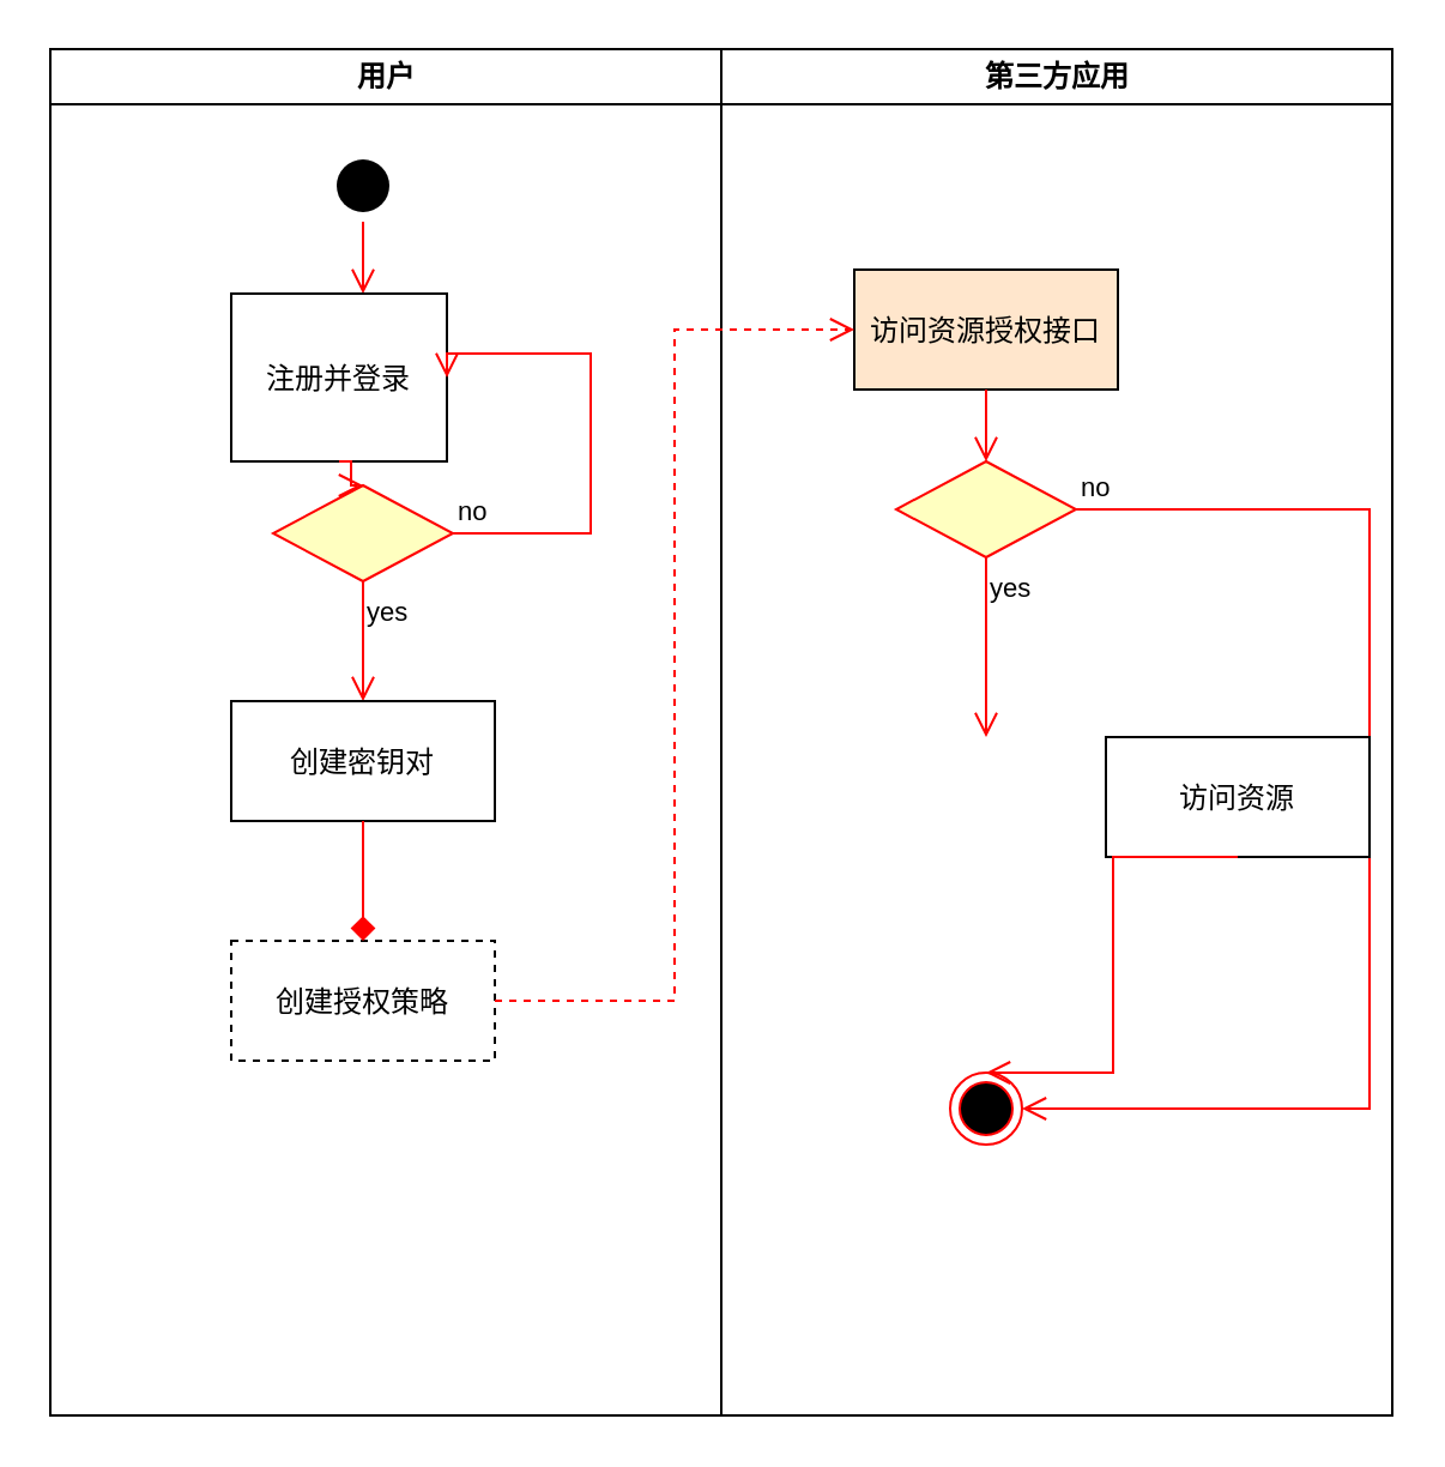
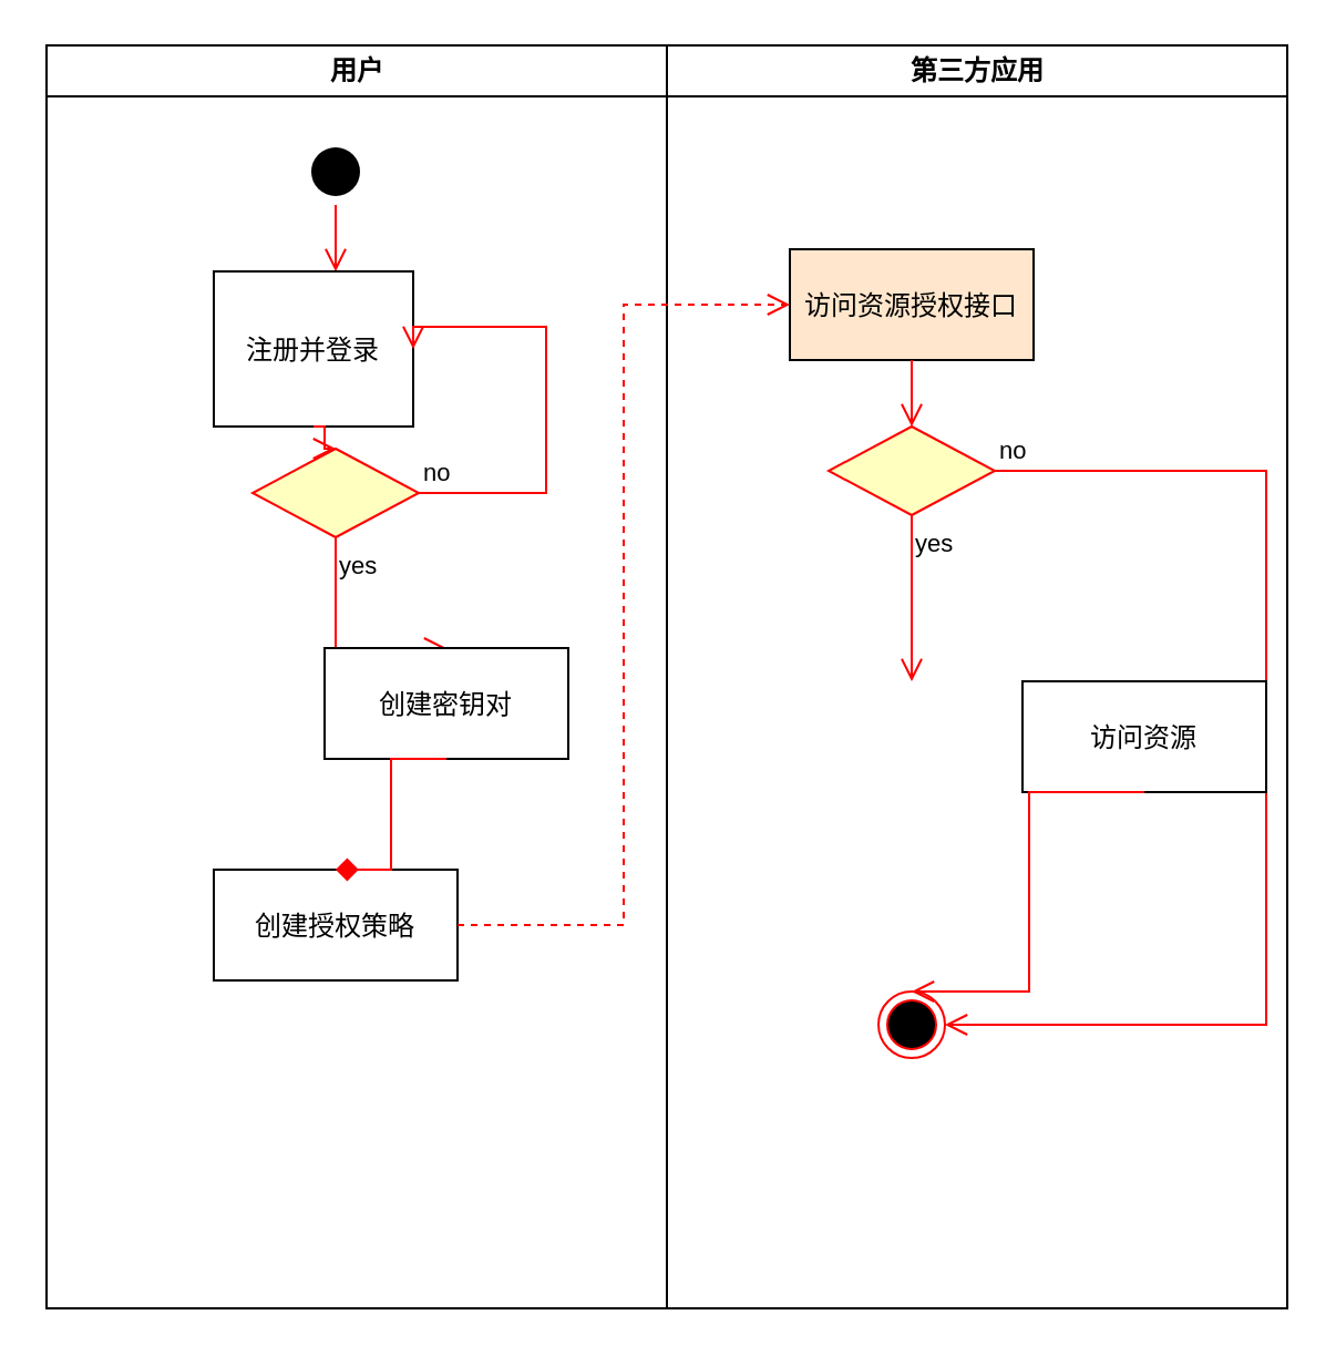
  <mxCell id="0" />
  <mxCell id="1" parent="0" />
  <mxCell id="2" value="用户" style="swimlane;whiteSpace=wrap" parent="1" vertex="1"><mxGeometry x="20.5" y="20" width="280" height="570" as="geometry" /></mxCell>
  <mxCell id="3" value="" style="ellipse;shape=startState;fillColor=#000000;strokeColor=none;" vertex="1" parent="2"><mxGeometry x="115.5" y="42" width="30" height="30" as="geometry" /></mxCell>
  <mxCell id="4" value="" style="edgeStyle=elbowEdgeStyle;elbow=horizontal;verticalAlign=bottom;endArrow=open;endSize=8;strokeColor=#FF0000;endFill=1;rounded=0" edge="1" parent="2" source="3" target="5"><mxGeometry x="100" y="40" as="geometry"><mxPoint x="15" y="200" as="targetPoint" /></mxGeometry></mxCell>
  <mxCell id="5" value="注册并登录" style="" vertex="1" parent="2"><mxGeometry x="75.5" y="102" width="90" height="70" as="geometry" /></mxCell>
  <mxCell id="6" value="" style="rhombus;whiteSpace=wrap;html=1;fontColor=#000000;fillColor=#ffffc0;strokeColor=#ff0000;" vertex="1" parent="2"><mxGeometry x="93" y="182" width="75" height="40" as="geometry" /></mxCell>
  <mxCell id="7" value="no" style="edgeStyle=orthogonalEdgeStyle;html=1;align=left;verticalAlign=bottom;endArrow=open;endSize=8;strokeColor=#ff0000;rounded=0;entryX=1;entryY=0.5;entryDx=0;entryDy=0;exitX=1;exitY=0.5;exitDx=0;exitDy=0;" edge="1" parent="2" source="6" target="5"><mxGeometry x="-1" relative="1" as="geometry"><mxPoint x="265.5" y="282" as="targetPoint" /><Array as="points"><mxPoint x="225.5" y="202" /><mxPoint x="225.5" y="127" /></Array></mxGeometry></mxCell>
  <mxCell id="8" value="yes" style="edgeStyle=orthogonalEdgeStyle;html=1;align=left;verticalAlign=top;endArrow=open;endSize=8;strokeColor=#ff0000;rounded=0;entryX=0.5;entryY=0;entryDx=0;entryDy=0;" edge="1" parent="2" source="6" target="10"><mxGeometry x="-1" relative="1" as="geometry"><mxPoint x="125.5" y="362" as="targetPoint" /><Array as="points"><mxPoint x="130.5" y="272" /></Array><mxPoint as="offset" /></mxGeometry></mxCell>
  <mxCell id="9" value="" style="edgeStyle=elbowEdgeStyle;elbow=horizontal;verticalAlign=bottom;endArrow=open;endSize=8;strokeColor=#FF0000;endFill=1;rounded=0;entryX=0.5;entryY=0;entryDx=0;entryDy=0;exitX=0.5;exitY=1;exitDx=0;exitDy=0;" edge="1" parent="2" source="5" target="6"><mxGeometry x="100" y="40" as="geometry"><mxPoint x="130" y="282" as="targetPoint" /><mxPoint x="130" y="202" as="sourcePoint" /></mxGeometry></mxCell>
- <mxCell id="10" value="创建密钥对" style="" vertex="1" parent="2"><mxGeometry x="75.5" y="272" width="110" height="50" as="geometry" /></mxCell>
- <mxCell id="11" value="创建授权策略" style="dashed=1;" vertex="1" parent="2"><mxGeometry x="75.5" y="372" width="110" height="50" as="geometry" /></mxCell>
+ <mxCell id="10" value="创建密钥对" style="" vertex="1" parent="2"><mxGeometry x="125.5" y="272" width="110" height="50" as="geometry" /></mxCell>
+ <mxCell id="11" value="创建授权策略" style="" vertex="1" parent="2"><mxGeometry x="75.5" y="372" width="110" height="50" as="geometry" /></mxCell>
  <mxCell id="12" value="" style="edgeStyle=elbowEdgeStyle;elbow=horizontal;verticalAlign=bottom;endArrow=diamond;endSize=8;strokeColor=#FF0000;endFill=1;rounded=0;entryX=0.5;entryY=0;entryDx=0;entryDy=0;exitX=0.5;exitY=1;exitDx=0;exitDy=0;" edge="1" parent="2" source="10" target="11"><mxGeometry x="100" y="40" as="geometry"><mxPoint x="140.5" y="192" as="targetPoint" /><mxPoint x="140.5" y="162" as="sourcePoint" /></mxGeometry></mxCell>
  <mxCell id="13" value="第三方应用" style="swimlane;whiteSpace=wrap" parent="1" vertex="1"><mxGeometry x="300.5" y="20" width="280" height="570" as="geometry" /></mxCell>
  <mxCell id="14" value="访问资源授权接口" style="fillColor=#ffe6cc;" vertex="1" parent="13"><mxGeometry x="55.5" y="92" width="110" height="50" as="geometry" /></mxCell>
  <mxCell id="15" value="" style="rhombus;whiteSpace=wrap;html=1;fontColor=#000000;fillColor=#ffffc0;strokeColor=#ff0000;" vertex="1" parent="13"><mxGeometry x="73" y="172" width="75" height="40" as="geometry" /></mxCell>
  <mxCell id="16" value="no" style="edgeStyle=orthogonalEdgeStyle;html=1;align=left;verticalAlign=bottom;endArrow=open;endSize=8;strokeColor=#ff0000;rounded=0;entryX=1;entryY=0.5;entryDx=0;entryDy=0;exitX=1;exitY=0.5;exitDx=0;exitDy=0;" edge="1" parent="13" source="15" target="20"><mxGeometry x="-1" relative="1" as="geometry"><mxPoint x="245.5" y="272" as="targetPoint" /><Array as="points"><mxPoint x="270.5" y="192" /><mxPoint x="270.5" y="442" /></Array></mxGeometry></mxCell>
  <mxCell id="17" value="" style="edgeStyle=elbowEdgeStyle;elbow=horizontal;verticalAlign=bottom;endArrow=open;endSize=8;strokeColor=#FF0000;endFill=1;rounded=0;entryX=0.5;entryY=0;entryDx=0;entryDy=0;exitX=0.5;exitY=1;exitDx=0;exitDy=0;" edge="1" parent="13" source="14" target="15"><mxGeometry x="-180" y="40" as="geometry"><mxPoint x="110" y="272" as="targetPoint" /><mxPoint x="110" y="192" as="sourcePoint" /></mxGeometry></mxCell>
  <mxCell id="18" value="yes" style="edgeStyle=orthogonalEdgeStyle;html=1;align=left;verticalAlign=top;endArrow=open;endSize=8;strokeColor=#ff0000;rounded=0;exitX=0.5;exitY=1;exitDx=0;exitDy=0;" edge="1" parent="13" source="15"><mxGeometry x="-1" relative="1" as="geometry"><mxPoint x="110.5" y="287" as="targetPoint" /><mxPoint x="-124.5" y="227" as="sourcePoint" /><Array as="points"><mxPoint x="110.5" y="277" /></Array><mxPoint as="offset" /></mxGeometry></mxCell>
  <mxCell id="19" value="访问资源" style="" vertex="1" parent="13"><mxGeometry x="160.5" y="287" width="110" height="50" as="geometry" /></mxCell>
  <mxCell id="20" value="" style="ellipse;shape=endState;fillColor=#000000;strokeColor=#ff0000" vertex="1" parent="13"><mxGeometry x="95.5" y="427" width="30" height="30" as="geometry" /></mxCell>
  <mxCell id="21" value="" style="edgeStyle=elbowEdgeStyle;elbow=horizontal;verticalAlign=bottom;endArrow=open;endSize=8;strokeColor=#FF0000;endFill=1;rounded=0;entryX=0.5;entryY=0;entryDx=0;entryDy=0;exitX=0.5;exitY=1;exitDx=0;exitDy=0;" edge="1" parent="13" source="19" target="20"><mxGeometry x="-180" y="40" as="geometry"><mxPoint x="-125" y="477" as="targetPoint" /><mxPoint x="-125" y="427" as="sourcePoint" /></mxGeometry></mxCell>
  <mxCell id="22" value="" style="edgeStyle=elbowEdgeStyle;elbow=horizontal;verticalAlign=bottom;endArrow=open;endSize=8;strokeColor=#FF0000;endFill=1;rounded=0;entryX=0;entryY=0.5;entryDx=0;entryDy=0;exitX=1;exitY=0.5;exitDx=0;exitDy=0;dashed=1;" edge="1" parent="1" source="11" target="14"><mxGeometry x="100" y="40" as="geometry"><mxPoint x="161.5" y="402" as="targetPoint" /><mxPoint x="161.5" y="352" as="sourcePoint" /></mxGeometry></mxCell>
